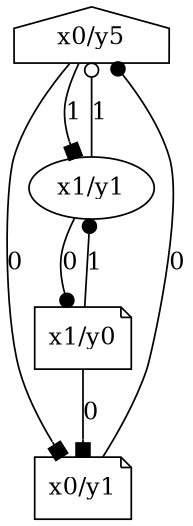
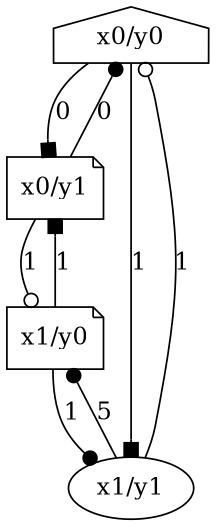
  digraph {
    node [shape=note]
    edge [arrowhead=box]
-   "x0/y0" [shape=house label="x0/y5"]
+   "x0/y0" [shape=house]
    "x0/y1"
    "x1/y1" [shape=ellipse]
    "x1/y0"
    "x0/y0" -> "x0/y1" [label=0]
    "x0/y0" -> "x1/y1" [label=1]
    "x0/y1" -> "x0/y0" [arrowhead=dot label=0]
+   "x0/y1" -> "x1/y0" [arrowhead=odot label=1]
    "x1/y1" -> "x0/y0" [arrowhead=odot label=1]
-   "x1/y1" -> "x1/y0" [arrowhead=dot label=0]
-   "x1/y0" -> "x0/y1" [label=0]
+   "x1/y1" -> "x1/y0" [arrowhead=dot label=5]
+   "x1/y0" -> "x0/y1" [label=1]
    "x1/y0" -> "x1/y1" [arrowhead=dot label=1]
  }
